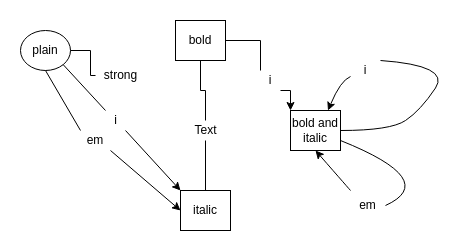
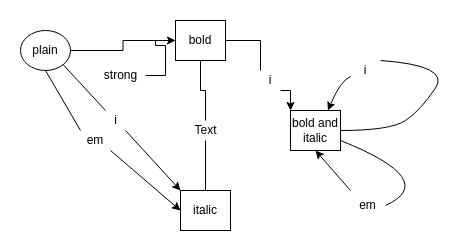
  <mxCell id="0" />
  <mxCell id="1" parent="0" />
+ <mxCell id="2" style="edgeStyle=orthogonalEdgeStyle;rounded=0;orthogonalLoop=1;jettySize=auto;html=1;entryX=0;entryY=0.5;entryDx=0;entryDy=0;startArrow=none;" edge="1" parent="1" source="8" target="6"><mxGeometry relative="1" as="geometry"><mxPoint x="220" y="70" as="targetPoint" /></mxGeometry></mxCell>
  <mxCell id="3" value="plain" style="ellipse;whiteSpace=wrap;html=1;" vertex="1" parent="1"><mxGeometry x="20" y="30" width="50" height="40" as="geometry" /></mxCell>
  <mxCell id="4" style="edgeStyle=orthogonalEdgeStyle;rounded=0;orthogonalLoop=1;jettySize=auto;html=1;startArrow=none;endArrow=none;" edge="1" parent="1" source="10" target="7"><mxGeometry relative="1" as="geometry" /></mxCell>
  <mxCell id="5" style="edgeStyle=orthogonalEdgeStyle;rounded=0;orthogonalLoop=1;jettySize=auto;html=1;exitX=1;exitY=1;exitDx=0;exitDy=0;entryX=0;entryY=0;entryDx=0;entryDy=0;startArrow=none;" edge="1" parent="1" source="19" target="18"><mxGeometry relative="1" as="geometry" /></mxCell>
  <mxCell id="6" value="bold" style="rounded=0;whiteSpace=wrap;html=1;" vertex="1" parent="1"><mxGeometry x="175" y="20" width="50" height="40" as="geometry" /></mxCell>
  <mxCell id="7" value="italic" style="rounded=0;whiteSpace=wrap;html=1;" vertex="1" parent="1"><mxGeometry x="180" y="190" width="50" height="40" as="geometry" /></mxCell>
  <mxCell id="8" value="strong" style="text;html=1;align=center;verticalAlign=middle;resizable=0;points=[];autosize=1;strokeColor=none;fillColor=none;" vertex="1" parent="1"><mxGeometry x="95" y="65" width="50" height="20" as="geometry" /></mxCell>
- <mxCell id="9" value="" style="edgeStyle=orthogonalEdgeStyle;rounded=0;orthogonalLoop=1;jettySize=auto;html=1;entryX=0;entryY=0.5;entryDx=0;entryDy=0;endArrow=none;" edge="1" parent="1" source="3" target="8"><mxGeometry relative="1" as="geometry"><mxPoint x="180" y="50" as="targetPoint" /><mxPoint x="70" y="50" as="sourcePoint" /></mxGeometry></mxCell>
+ <mxCell id="9" value="" style="edgeStyle=orthogonalEdgeStyle;rounded=0;orthogonalLoop=1;jettySize=auto;html=1;endArrow=none;" edge="1" parent="1" source="3" target="6"><mxGeometry relative="1" as="geometry"><mxPoint x="180" y="50" as="targetPoint" /><mxPoint x="70" y="50" as="sourcePoint" /></mxGeometry></mxCell>
  <mxCell id="10" value="Text" style="text;html=1;align=center;verticalAlign=middle;resizable=0;points=[];autosize=1;strokeColor=none;fillColor=none;" vertex="1" parent="1"><mxGeometry x="185" y="120" width="40" height="20" as="geometry" /></mxCell>
  <mxCell id="11" value="" style="edgeStyle=orthogonalEdgeStyle;rounded=0;orthogonalLoop=1;jettySize=auto;html=1;endArrow=none;" edge="1" parent="1" source="6" target="10"><mxGeometry relative="1" as="geometry"><mxPoint x="205" y="70" as="sourcePoint" /><mxPoint x="205" y="190" as="targetPoint" /></mxGeometry></mxCell>
  <mxCell id="12" value="" style="endArrow=classic;html=1;rounded=0;exitX=1;exitY=1;exitDx=0;exitDy=0;entryX=0;entryY=0;entryDx=0;entryDy=0;startArrow=none;" edge="1" parent="1" source="13" target="7"><mxGeometry width="50" height="50" relative="1" as="geometry"><mxPoint x="270" y="230" as="sourcePoint" /><mxPoint x="320" y="180" as="targetPoint" /></mxGeometry></mxCell>
  <mxCell id="13" value="i" style="text;html=1;align=center;verticalAlign=middle;resizable=0;points=[];autosize=1;strokeColor=none;fillColor=none;" vertex="1" parent="1"><mxGeometry x="105" y="110" width="20" height="20" as="geometry" /></mxCell>
  <mxCell id="14" value="" style="endArrow=none;html=1;rounded=0;exitX=1;exitY=1;exitDx=0;exitDy=0;entryX=0;entryY=0;entryDx=0;entryDy=0;" edge="1" parent="1" source="3" target="13"><mxGeometry width="50" height="50" relative="1" as="geometry"><mxPoint x="70" y="70" as="sourcePoint" /><mxPoint x="180" y="190" as="targetPoint" /></mxGeometry></mxCell>
  <mxCell id="15" value="" style="endArrow=classic;html=1;rounded=0;exitX=1;exitY=1;exitDx=0;exitDy=0;entryX=0;entryY=0.5;entryDx=0;entryDy=0;startArrow=none;" edge="1" parent="1" source="16" target="7"><mxGeometry width="50" height="50" relative="1" as="geometry"><mxPoint x="105" y="150" as="sourcePoint" /><mxPoint x="200" y="210" as="targetPoint" /></mxGeometry></mxCell>
  <mxCell id="16" value="em" style="text;html=1;strokeColor=none;fillColor=none;align=center;verticalAlign=middle;whiteSpace=wrap;rounded=0;" vertex="1" parent="1"><mxGeometry x="80" y="130" width="30" height="20" as="geometry" /></mxCell>
  <mxCell id="17" value="" style="endArrow=none;html=1;rounded=0;exitX=0.5;exitY=1;exitDx=0;exitDy=0;entryX=0;entryY=0;entryDx=0;entryDy=0;startArrow=none;" edge="1" parent="1" source="3" target="16"><mxGeometry width="50" height="50" relative="1" as="geometry"><mxPoint x="45" y="70" as="sourcePoint" /><mxPoint x="180" y="210" as="targetPoint" /></mxGeometry></mxCell>
  <mxCell id="18" value="bold and italic" style="rounded=0;whiteSpace=wrap;html=1;" vertex="1" parent="1"><mxGeometry x="290" y="110" width="50" height="40" as="geometry" /></mxCell>
  <mxCell id="19" value="i" style="text;html=1;strokeColor=none;fillColor=none;align=center;verticalAlign=middle;whiteSpace=wrap;rounded=0;" vertex="1" parent="1"><mxGeometry x="260" y="70" width="20" height="20" as="geometry" /></mxCell>
  <mxCell id="20" value="" style="edgeStyle=orthogonalEdgeStyle;rounded=0;orthogonalLoop=1;jettySize=auto;html=1;exitX=1;exitY=0.5;exitDx=0;exitDy=0;entryX=0;entryY=0;entryDx=0;entryDy=0;endArrow=none;" edge="1" parent="1" source="6" target="19"><mxGeometry relative="1" as="geometry"><mxPoint x="230" y="70" as="sourcePoint" /><mxPoint x="290" y="110" as="targetPoint" /></mxGeometry></mxCell>
  <mxCell id="21" value="" style="curved=1;endArrow=classic;html=1;rounded=0;entryX=0.75;entryY=0;entryDx=0;entryDy=0;startArrow=none;" edge="1" parent="1" source="22" target="18"><mxGeometry width="50" height="50" relative="1" as="geometry"><mxPoint x="340" y="130" as="sourcePoint" /><mxPoint x="390" y="80" as="targetPoint" /><Array as="points"><mxPoint x="340" y="80" /></Array></mxGeometry></mxCell>
  <mxCell id="22" value="i" style="text;html=1;strokeColor=none;fillColor=none;align=center;verticalAlign=middle;whiteSpace=wrap;rounded=0;" vertex="1" parent="1"><mxGeometry x="350" y="60" width="30" height="20" as="geometry" /></mxCell>
  <mxCell id="23" value="" style="curved=1;endArrow=none;html=1;rounded=0;entryX=1;entryY=0;entryDx=0;entryDy=0;" edge="1" parent="1" target="22"><mxGeometry width="50" height="50" relative="1" as="geometry"><mxPoint x="340" y="130" as="sourcePoint" /><mxPoint x="327.5" y="110" as="targetPoint" /><Array as="points"><mxPoint x="390" y="130" /><mxPoint x="420" y="110" /><mxPoint x="450" y="65" /></Array></mxGeometry></mxCell>
  <mxCell id="24" value="" style="curved=1;endArrow=classic;html=1;rounded=0;exitX=0;exitY=0;exitDx=0;exitDy=0;entryX=0.5;entryY=1;entryDx=0;entryDy=0;startArrow=none;" edge="1" parent="1" source="25" target="18"><mxGeometry width="50" height="50" relative="1" as="geometry"><mxPoint x="270" y="230" as="sourcePoint" /><mxPoint x="320" y="180" as="targetPoint" /><Array as="points" /></mxGeometry></mxCell>
  <mxCell id="25" value="em" style="text;html=1;strokeColor=none;fillColor=none;align=center;verticalAlign=middle;whiteSpace=wrap;rounded=0;" vertex="1" parent="1"><mxGeometry x="350" y="190" width="35" height="30" as="geometry" /></mxCell>
  <mxCell id="26" value="" style="curved=1;endArrow=none;html=1;rounded=0;exitX=1;exitY=0.75;exitDx=0;exitDy=0;entryX=1;entryY=0.5;entryDx=0;entryDy=0;" edge="1" parent="1" source="18" target="25"><mxGeometry width="50" height="50" relative="1" as="geometry"><mxPoint x="340" y="140" as="sourcePoint" /><mxPoint x="315" y="150" as="targetPoint" /><Array as="points"><mxPoint x="440" y="180" /></Array></mxGeometry></mxCell>
